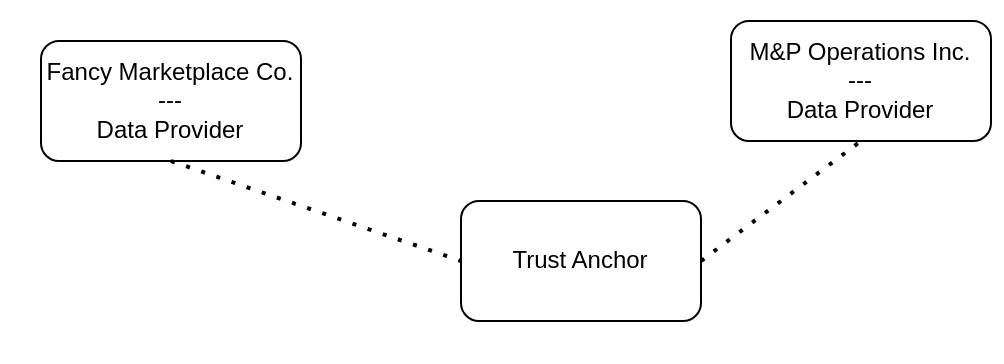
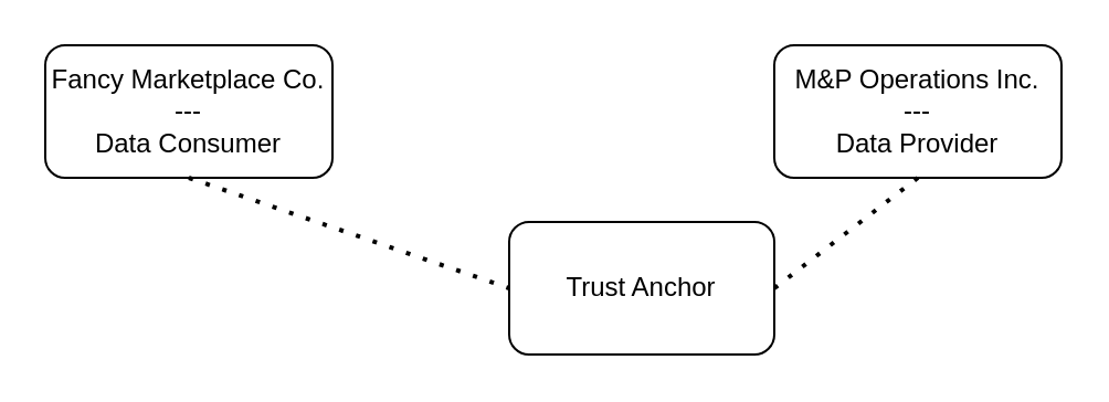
  <mxCell id="0" />
  <mxCell id="1" parent="0" />
  <mxCell id="2" value="Trust Anchor" style="rounded=1;whiteSpace=wrap;html=1;" vertex="1" parent="1"><mxGeometry x="230" y="100" width="120" height="60" as="geometry" /></mxCell>
- <mxCell id="3" value="&lt;div&gt;M&amp;amp;P Operations Inc.&lt;/div&gt;&lt;div&gt;--- &lt;br&gt;&lt;/div&gt;&lt;div&gt;Data Provider&lt;/div&gt;" style="rounded=1;whiteSpace=wrap;html=1;" vertex="1" parent="1"><mxGeometry x="365" y="10" width="130" height="60" as="geometry" /></mxCell>
- <mxCell id="4" value="&lt;div&gt;Fancy Marketplace Co. &lt;br&gt;&lt;/div&gt;&lt;div&gt;--- &lt;br&gt;&lt;/div&gt;&lt;div&gt;Data Provider&lt;/div&gt;" style="rounded=1;whiteSpace=wrap;html=1;" vertex="1" parent="1"><mxGeometry x="20" y="20" width="130" height="60" as="geometry" /></mxCell>
+ <mxCell id="3" value="&lt;div&gt;M&amp;amp;P Operations Inc.&lt;/div&gt;&lt;div&gt;--- &lt;br&gt;&lt;/div&gt;&lt;div&gt;Data Provider&lt;/div&gt;" style="rounded=1;whiteSpace=wrap;html=1;" vertex="1" parent="1"><mxGeometry x="350" y="20" width="130" height="60" as="geometry" /></mxCell>
+ <mxCell id="4" value="&lt;div&gt;Fancy Marketplace Co. &lt;br&gt;&lt;/div&gt;&lt;div&gt;--- &lt;br&gt;&lt;/div&gt;&lt;div&gt;Data Consumer&lt;/div&gt;" style="rounded=1;whiteSpace=wrap;html=1;" vertex="1" parent="1"><mxGeometry x="20" y="20" width="130" height="60" as="geometry" /></mxCell>
  <mxCell id="5" value="" style="endArrow=none;dashed=1;html=1;dashPattern=1 3;strokeWidth=2;rounded=0;entryX=0;entryY=0.5;entryDx=0;entryDy=0;exitX=0.5;exitY=1;exitDx=0;exitDy=0;" edge="1" parent="1" source="4" target="2"><mxGeometry width="50" height="50" relative="1" as="geometry"><mxPoint x="10" y="190" as="sourcePoint" /><mxPoint x="60" y="140" as="targetPoint" /></mxGeometry></mxCell>
  <mxCell id="6" value="" style="endArrow=none;dashed=1;html=1;dashPattern=1 3;strokeWidth=2;rounded=0;entryX=0.5;entryY=1;entryDx=0;entryDy=0;exitX=1;exitY=0.5;exitDx=0;exitDy=0;" edge="1" parent="1" source="2" target="3"><mxGeometry width="50" height="50" relative="1" as="geometry"><mxPoint x="410" y="160" as="sourcePoint" /><mxPoint x="460" y="110" as="targetPoint" /></mxGeometry></mxCell>
